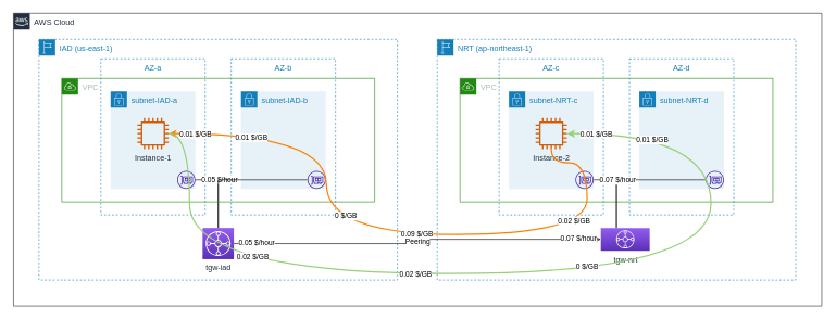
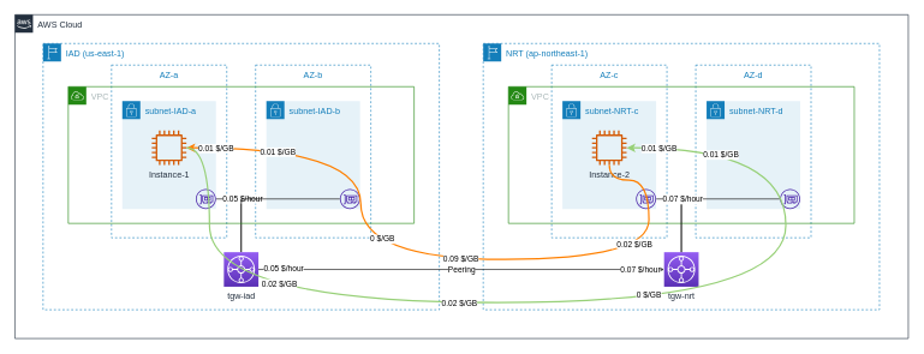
  <mxCell id="0" />
  <mxCell id="1" parent="0" />
  <mxCell id="2" value="" style="group" vertex="1" connectable="0" parent="1"><mxGeometry x="59" y="60" width="550" height="370" as="geometry" /></mxCell>
  <mxCell id="3" value="AZ-b" style="fillColor=none;strokeColor=#147EBA;dashed=1;verticalAlign=top;fontStyle=0;fontColor=#147EBA;" vertex="1" parent="2"><mxGeometry x="295" y="30" width="160" height="240" as="geometry" /></mxCell>
  <mxCell id="4" value="subnet-IAD-b" style="points=[[0,0],[0.25,0],[0.5,0],[0.75,0],[1,0],[1,0.25],[1,0.5],[1,0.75],[1,1],[0.75,1],[0.5,1],[0.25,1],[0,1],[0,0.75],[0,0.5],[0,0.25]];outlineConnect=0;gradientColor=none;html=1;whiteSpace=wrap;fontSize=12;fontStyle=0;container=1;pointerEvents=0;collapsible=0;recursiveResize=0;shape=mxgraph.aws4.group;grIcon=mxgraph.aws4.group_security_group;grStroke=0;strokeColor=#147EBA;fillColor=#E6F2F8;verticalAlign=top;align=left;spacingLeft=30;fontColor=#147EBA;dashed=0;" vertex="1" parent="2"><mxGeometry x="310" y="80" width="130" height="150" as="geometry" /></mxCell>
  <mxCell id="5" value="AZ-a" style="fillColor=none;strokeColor=#147EBA;dashed=1;verticalAlign=top;fontStyle=0;fontColor=#147EBA;" vertex="1" parent="2"><mxGeometry x="95" y="30" width="160" height="240" as="geometry" /></mxCell>
  <mxCell id="6" style="edgeStyle=orthogonalEdgeStyle;rounded=0;orthogonalLoop=1;jettySize=auto;html=1;endArrow=none;endFill=0;" edge="1" parent="2" source="9" target="12"><mxGeometry relative="1" as="geometry"><Array as="points"><mxPoint x="275" y="216" /></Array></mxGeometry></mxCell>
  <mxCell id="7" value="0.05 $/hour" style="edgeLabel;html=1;align=center;verticalAlign=middle;resizable=0;points=[];" vertex="1" connectable="0" parent="6"><mxGeometry x="0.45" y="1" relative="1" as="geometry"><mxPoint x="6" y="-2" as="offset" /></mxGeometry></mxCell>
  <mxCell id="8" style="edgeStyle=orthogonalEdgeStyle;rounded=0;orthogonalLoop=1;jettySize=auto;html=1;endArrow=none;endFill=0;" edge="1" parent="2" source="9" target="13"><mxGeometry relative="1" as="geometry"><Array as="points"><mxPoint x="275" y="216" /></Array></mxGeometry></mxCell>
  <mxCell id="9" value="tgw-iad" style="sketch=0;points=[[0,0,0],[0.25,0,0],[0.5,0,0],[0.75,0,0],[1,0,0],[0,1,0],[0.25,1,0],[0.5,1,0],[0.75,1,0],[1,1,0],[0,0.25,0],[0,0.5,0],[0,0.75,0],[1,0.25,0],[1,0.5,0],[1,0.75,0]];outlineConnect=0;fontColor=#232F3E;gradientColor=#945DF2;gradientDirection=north;fillColor=#5A30B5;strokeColor=#ffffff;dashed=0;verticalLabelPosition=bottom;verticalAlign=top;align=center;html=1;fontSize=12;fontStyle=0;aspect=fixed;shape=mxgraph.aws4.resourceIcon;resIcon=mxgraph.aws4.transit_gateway;" vertex="1" parent="2"><mxGeometry x="251" y="290" width="48" height="48" as="geometry" /></mxCell>
  <mxCell id="10" value="subnet-IAD-a" style="points=[[0,0],[0.25,0],[0.5,0],[0.75,0],[1,0],[1,0.25],[1,0.5],[1,0.75],[1,1],[0.75,1],[0.5,1],[0.25,1],[0,1],[0,0.75],[0,0.5],[0,0.25]];outlineConnect=0;gradientColor=none;html=1;whiteSpace=wrap;fontSize=12;fontStyle=0;container=1;pointerEvents=0;collapsible=0;recursiveResize=0;shape=mxgraph.aws4.group;grIcon=mxgraph.aws4.group_security_group;grStroke=0;strokeColor=#147EBA;fillColor=#E6F2F8;verticalAlign=top;align=left;spacingLeft=30;fontColor=#147EBA;dashed=0;" vertex="1" parent="2"><mxGeometry x="110" y="80" width="130" height="150" as="geometry" /></mxCell>
  <mxCell id="11" value="Instance-1" style="sketch=0;outlineConnect=0;fontColor=#232F3E;gradientColor=none;fillColor=#D45B07;strokeColor=none;dashed=0;verticalLabelPosition=bottom;verticalAlign=top;align=center;html=1;fontSize=12;fontStyle=0;aspect=fixed;pointerEvents=1;shape=mxgraph.aws4.instance2;" vertex="1" parent="2"><mxGeometry x="151" y="121" width="48" height="48" as="geometry" /></mxCell>
  <mxCell id="12" value="" style="sketch=0;outlineConnect=0;fontColor=#232F3E;gradientColor=none;fillColor=#4D27AA;strokeColor=none;dashed=0;verticalLabelPosition=bottom;verticalAlign=top;align=center;html=1;fontSize=12;fontStyle=0;aspect=fixed;pointerEvents=1;shape=mxgraph.aws4.elastic_network_interface;" vertex="1" parent="2"><mxGeometry x="212" y="202" width="28" height="28" as="geometry" /></mxCell>
  <mxCell id="13" value="" style="sketch=0;outlineConnect=0;fontColor=#232F3E;gradientColor=none;fillColor=#4D27AA;strokeColor=none;dashed=0;verticalLabelPosition=bottom;verticalAlign=top;align=center;html=1;fontSize=12;fontStyle=0;aspect=fixed;pointerEvents=1;shape=mxgraph.aws4.elastic_network_interface;" vertex="1" parent="2"><mxGeometry x="412" y="202" width="28" height="28" as="geometry" /></mxCell>
  <mxCell id="14" value="VPC" style="points=[[0,0],[0.25,0],[0.5,0],[0.75,0],[1,0],[1,0.25],[1,0.5],[1,0.75],[1,1],[0.75,1],[0.5,1],[0.25,1],[0,1],[0,0.75],[0,0.5],[0,0.25]];outlineConnect=0;gradientColor=none;html=1;whiteSpace=wrap;fontSize=12;fontStyle=0;container=1;pointerEvents=0;collapsible=0;recursiveResize=0;shape=mxgraph.aws4.group;grIcon=mxgraph.aws4.group_vpc;strokeColor=#248814;fillColor=none;verticalAlign=top;align=left;spacingLeft=30;fontColor=#AAB7B8;dashed=0;" vertex="1" parent="2"><mxGeometry x="35" y="60" width="480" height="190" as="geometry" /></mxCell>
  <mxCell id="15" value="IAD (us-east-1)" style="points=[[0,0],[0.25,0],[0.5,0],[0.75,0],[1,0],[1,0.25],[1,0.5],[1,0.75],[1,1],[0.75,1],[0.5,1],[0.25,1],[0,1],[0,0.75],[0,0.5],[0,0.25]];outlineConnect=0;gradientColor=none;html=1;whiteSpace=wrap;fontSize=12;fontStyle=0;container=1;pointerEvents=0;collapsible=0;recursiveResize=0;shape=mxgraph.aws4.group;grIcon=mxgraph.aws4.group_region;strokeColor=#147EBA;fillColor=none;verticalAlign=top;align=left;spacingLeft=30;fontColor=#147EBA;dashed=1;" vertex="1" parent="2"><mxGeometry width="550" height="370" as="geometry" /></mxCell>
  <mxCell id="16" value="" style="group" vertex="1" connectable="0" parent="1"><mxGeometry x="670" y="60" width="550" height="370" as="geometry" /></mxCell>
  <mxCell id="17" value="AZ-c" style="fillColor=none;strokeColor=#147EBA;dashed=1;verticalAlign=top;fontStyle=0;fontColor=#147EBA;" vertex="1" parent="16"><mxGeometry x="95" y="30" width="160" height="240" as="geometry" /></mxCell>
  <mxCell id="18" style="edgeStyle=orthogonalEdgeStyle;rounded=0;orthogonalLoop=1;jettySize=auto;html=1;endArrow=none;endFill=0;" edge="1" parent="16" source="19" target="22"><mxGeometry relative="1" as="geometry"><Array as="points"><mxPoint x="275" y="216" /></Array></mxGeometry></mxCell>
- <mxCell id="19" value="tgw-nrt" style="sketch=0;points=[[0,0,0],[0.25,0,0],[0.5,0,0],[0.75,0,0],[1,0,0],[0,1,0],[0.25,1,0],[0.5,1,0],[0.75,1,0],[1,1,0],[0,0.25,0],[0,0.5,0],[0,0.75,0],[1,0.25,0],[1,0.5,0],[1,0.75,0]];outlineConnect=0;fontColor=#232F3E;gradientColor=#945DF2;gradientDirection=north;fillColor=#5A30B5;strokeColor=#ffffff;dashed=0;verticalLabelPosition=bottom;verticalAlign=top;align=center;html=1;fontSize=12;fontStyle=0;aspect=fixed;shape=mxgraph.aws4.resourceIcon;resIcon=mxgraph.aws4.transit_gateway;" vertex="1" parent="16"><mxGeometry x="251" y="290" width="75" height="35" as="geometry" /></mxCell>
+ <mxCell id="19" value="tgw-nrt" style="sketch=0;points=[[0,0,0],[0.25,0,0],[0.5,0,0],[0.75,0,0],[1,0,0],[0,1,0],[0.25,1,0],[0.5,1,0],[0.75,1,0],[1,1,0],[0,0.25,0],[0,0.5,0],[0,0.75,0],[1,0.25,0],[1,0.5,0],[1,0.75,0]];outlineConnect=0;fontColor=#232F3E;gradientColor=#945DF2;gradientDirection=north;fillColor=#5A30B5;strokeColor=#ffffff;dashed=0;verticalLabelPosition=bottom;verticalAlign=top;align=center;html=1;fontSize=12;fontStyle=0;aspect=fixed;shape=mxgraph.aws4.resourceIcon;resIcon=mxgraph.aws4.transit_gateway;" vertex="1" parent="16"><mxGeometry x="251" y="290" width="48" height="48" as="geometry" /></mxCell>
  <mxCell id="20" value="subnet-NRT-c" style="points=[[0,0],[0.25,0],[0.5,0],[0.75,0],[1,0],[1,0.25],[1,0.5],[1,0.75],[1,1],[0.75,1],[0.5,1],[0.25,1],[0,1],[0,0.75],[0,0.5],[0,0.25]];outlineConnect=0;gradientColor=none;html=1;whiteSpace=wrap;fontSize=12;fontStyle=0;container=1;pointerEvents=0;collapsible=0;recursiveResize=0;shape=mxgraph.aws4.group;grIcon=mxgraph.aws4.group_security_group;grStroke=0;strokeColor=#147EBA;fillColor=#E6F2F8;verticalAlign=top;align=left;spacingLeft=30;fontColor=#147EBA;dashed=0;" vertex="1" parent="16"><mxGeometry x="110" y="80" width="130" height="150" as="geometry" /></mxCell>
  <mxCell id="21" value="Instance-2" style="sketch=0;outlineConnect=0;fontColor=#232F3E;gradientColor=none;fillColor=#D45B07;strokeColor=none;dashed=0;verticalLabelPosition=bottom;verticalAlign=top;align=center;html=1;fontSize=12;fontStyle=0;aspect=fixed;pointerEvents=1;shape=mxgraph.aws4.instance2;" vertex="1" parent="16"><mxGeometry x="151" y="121" width="48" height="48" as="geometry" /></mxCell>
  <mxCell id="22" value="" style="sketch=0;outlineConnect=0;fontColor=#232F3E;gradientColor=none;fillColor=#4D27AA;strokeColor=none;dashed=0;verticalLabelPosition=bottom;verticalAlign=top;align=center;html=1;fontSize=12;fontStyle=0;aspect=fixed;pointerEvents=1;shape=mxgraph.aws4.elastic_network_interface;" vertex="1" parent="16"><mxGeometry x="212" y="202" width="28" height="28" as="geometry" /></mxCell>
  <mxCell id="23" value="AZ-d" style="fillColor=none;strokeColor=#147EBA;dashed=1;verticalAlign=top;fontStyle=0;fontColor=#147EBA;" vertex="1" parent="16"><mxGeometry x="295" y="30" width="160" height="240" as="geometry" /></mxCell>
  <mxCell id="24" value="subnet-NRT-d" style="points=[[0,0],[0.25,0],[0.5,0],[0.75,0],[1,0],[1,0.25],[1,0.5],[1,0.75],[1,1],[0.75,1],[0.5,1],[0.25,1],[0,1],[0,0.75],[0,0.5],[0,0.25]];outlineConnect=0;gradientColor=none;html=1;whiteSpace=wrap;fontSize=12;fontStyle=0;container=1;pointerEvents=0;collapsible=0;recursiveResize=0;shape=mxgraph.aws4.group;grIcon=mxgraph.aws4.group_security_group;grStroke=0;strokeColor=#147EBA;fillColor=#E6F2F8;verticalAlign=top;align=left;spacingLeft=30;fontColor=#147EBA;dashed=0;" vertex="1" parent="16"><mxGeometry x="310" y="80" width="130" height="150" as="geometry" /></mxCell>
  <mxCell id="25" value="" style="sketch=0;outlineConnect=0;fontColor=#232F3E;gradientColor=none;fillColor=#4D27AA;strokeColor=none;dashed=0;verticalLabelPosition=bottom;verticalAlign=top;align=center;html=1;fontSize=12;fontStyle=0;aspect=fixed;pointerEvents=1;shape=mxgraph.aws4.elastic_network_interface;" vertex="1" parent="16"><mxGeometry x="412" y="202" width="28" height="28" as="geometry" /></mxCell>
  <mxCell id="26" value="VPC" style="points=[[0,0],[0.25,0],[0.5,0],[0.75,0],[1,0],[1,0.25],[1,0.5],[1,0.75],[1,1],[0.75,1],[0.5,1],[0.25,1],[0,1],[0,0.75],[0,0.5],[0,0.25]];outlineConnect=0;gradientColor=none;html=1;whiteSpace=wrap;fontSize=12;fontStyle=0;container=1;pointerEvents=0;collapsible=0;recursiveResize=0;shape=mxgraph.aws4.group;grIcon=mxgraph.aws4.group_vpc;strokeColor=#248814;fillColor=none;verticalAlign=top;align=left;spacingLeft=30;fontColor=#AAB7B8;dashed=0;" vertex="1" parent="16"><mxGeometry x="35" y="60" width="480" height="190" as="geometry" /></mxCell>
  <mxCell id="27" value="NRT (ap-northeast-1)" style="points=[[0,0],[0.25,0],[0.5,0],[0.75,0],[1,0],[1,0.25],[1,0.5],[1,0.75],[1,1],[0.75,1],[0.5,1],[0.25,1],[0,1],[0,0.75],[0,0.5],[0,0.25]];outlineConnect=0;gradientColor=none;html=1;whiteSpace=wrap;fontSize=12;fontStyle=0;container=1;pointerEvents=0;collapsible=0;recursiveResize=0;shape=mxgraph.aws4.group;grIcon=mxgraph.aws4.group_region;strokeColor=#147EBA;fillColor=none;verticalAlign=top;align=left;spacingLeft=30;fontColor=#147EBA;dashed=1;" vertex="1" parent="16"><mxGeometry width="550" height="370" as="geometry" /></mxCell>
  <mxCell id="28" style="edgeStyle=orthogonalEdgeStyle;rounded=0;orthogonalLoop=1;jettySize=auto;html=1;endArrow=none;endFill=0;" edge="1" parent="16" source="19" target="25"><mxGeometry relative="1" as="geometry"><Array as="points"><mxPoint x="275" y="216" /></Array></mxGeometry></mxCell>
  <mxCell id="29" value="0.07 $/hour" style="edgeLabel;html=1;align=center;verticalAlign=middle;resizable=0;points=[];" vertex="1" connectable="0" parent="28"><mxGeometry x="-0.289" relative="1" as="geometry"><mxPoint as="offset" /></mxGeometry></mxCell>
  <mxCell id="30" value="AWS Cloud" style="points=[[0,0],[0.25,0],[0.5,0],[0.75,0],[1,0],[1,0.25],[1,0.5],[1,0.75],[1,1],[0.75,1],[0.5,1],[0.25,1],[0,1],[0,0.75],[0,0.5],[0,0.25]];outlineConnect=0;gradientColor=none;html=1;whiteSpace=wrap;fontSize=12;fontStyle=0;container=1;pointerEvents=0;collapsible=0;recursiveResize=0;shape=mxgraph.aws4.group;grIcon=mxgraph.aws4.group_aws_cloud_alt;strokeColor=#232F3E;fillColor=none;verticalAlign=top;align=left;spacingLeft=30;fontColor=#232F3E;dashed=0;" vertex="1" parent="1"><mxGeometry x="20" y="20" width="1240" height="450" as="geometry" /></mxCell>
  <mxCell id="31" value="Peering" style="edgeStyle=orthogonalEdgeStyle;rounded=0;orthogonalLoop=1;jettySize=auto;html=1;entryX=0;entryY=0.5;entryDx=0;entryDy=0;entryPerimeter=0;endArrow=open;endFill=0;" edge="1" parent="1" source="9" target="19"><mxGeometry relative="1" as="geometry" /></mxCell>
  <mxCell id="32" value="0.05 $/hour" style="edgeLabel;html=1;align=center;verticalAlign=middle;resizable=0;points=[];" vertex="1" connectable="0" parent="31"><mxGeometry x="-0.911" y="2" relative="1" as="geometry"><mxPoint x="9" as="offset" /></mxGeometry></mxCell>
  <mxCell id="33" value="0.07 $/hour" style="edgeLabel;html=1;align=center;verticalAlign=middle;resizable=0;points=[];" vertex="1" connectable="0" parent="31"><mxGeometry x="0.893" y="1" relative="1" as="geometry"><mxPoint x="-4" as="offset" /></mxGeometry></mxCell>
  <mxCell id="34" style="edgeStyle=orthogonalEdgeStyle;rounded=0;orthogonalLoop=1;jettySize=auto;html=1;endArrow=classic;endFill=1;curved=1;strokeColor=#FF8000;strokeWidth=2;" edge="1" parent="1" source="21" target="11"><mxGeometry relative="1" as="geometry"><Array as="points"><mxPoint x="845" y="250" /><mxPoint x="900" y="250" /><mxPoint x="900" y="360" /><mxPoint x="500" y="360" /><mxPoint x="500" y="205" /></Array></mxGeometry></mxCell>
  <mxCell id="35" value="0.09 $/GB" style="edgeLabel;html=1;align=center;verticalAlign=middle;resizable=0;points=[];" vertex="1" connectable="0" parent="34"><mxGeometry x="-0.088" y="-2" relative="1" as="geometry"><mxPoint as="offset" /></mxGeometry></mxCell>
  <mxCell id="36" value="0 $/GB" style="edgeLabel;html=1;align=center;verticalAlign=middle;resizable=0;points=[];" vertex="1" connectable="0" parent="34"><mxGeometry x="0.251" y="-29" relative="1" as="geometry"><mxPoint as="offset" /></mxGeometry></mxCell>
  <mxCell id="37" value="0.01 $/GB" style="edgeLabel;html=1;align=center;verticalAlign=middle;resizable=0;points=[];" vertex="1" connectable="0" parent="34"><mxGeometry x="0.782" y="5" relative="1" as="geometry"><mxPoint x="19" as="offset" /></mxGeometry></mxCell>
  <mxCell id="38" value="0.01 $/GB" style="edgeLabel;html=1;align=center;verticalAlign=middle;resizable=0;points=[];" vertex="1" connectable="0" parent="34"><mxGeometry x="0.931" y="1" relative="1" as="geometry"><mxPoint x="6" y="-1" as="offset" /></mxGeometry></mxCell>
  <mxCell id="39" value="0.02 $/GB" style="edgeLabel;html=1;align=center;verticalAlign=middle;resizable=0;points=[];" vertex="1" connectable="0" parent="34"><mxGeometry x="-0.666" y="-21" relative="1" as="geometry"><mxPoint as="offset" /></mxGeometry></mxCell>
  <mxCell id="40" style="edgeStyle=orthogonalEdgeStyle;curved=1;rounded=0;orthogonalLoop=1;jettySize=auto;html=1;endArrow=classic;endFill=1;strokeColor=#97D077;strokeWidth=2;" edge="1" parent="1" source="11" target="21"><mxGeometry relative="1" as="geometry"><Array as="points"><mxPoint x="290" y="205" /><mxPoint x="290" y="420" /><mxPoint x="1090" y="420" /><mxPoint x="1090" y="205" /></Array></mxGeometry></mxCell>
  <mxCell id="41" value="0.02 $/GB" style="edgeLabel;html=1;align=center;verticalAlign=middle;resizable=0;points=[];" vertex="1" connectable="0" parent="40"><mxGeometry x="-0.2" relative="1" as="geometry"><mxPoint as="offset" /></mxGeometry></mxCell>
  <mxCell id="42" value="0 $/GB" style="edgeLabel;html=1;align=center;verticalAlign=middle;resizable=0;points=[];" vertex="1" connectable="0" parent="40"><mxGeometry x="0.155" y="11" relative="1" as="geometry"><mxPoint y="-1" as="offset" /></mxGeometry></mxCell>
  <mxCell id="43" value="0.02 $/GB" style="edgeLabel;html=1;align=center;verticalAlign=middle;resizable=0;points=[];" vertex="1" connectable="0" parent="40"><mxGeometry x="-0.564" y="27" relative="1" as="geometry"><mxPoint x="20" as="offset" /></mxGeometry></mxCell>
  <mxCell id="44" value="0.01 $/GB" style="edgeLabel;html=1;align=center;verticalAlign=middle;resizable=0;points=[];" vertex="1" connectable="0" parent="40"><mxGeometry x="0.825" y="13" relative="1" as="geometry"><mxPoint y="-4" as="offset" /></mxGeometry></mxCell>
  <mxCell id="45" value="0.01 $/GB" style="edgeLabel;html=1;align=center;verticalAlign=middle;resizable=0;points=[];" vertex="1" connectable="0" parent="40"><mxGeometry x="0.941" y="2" relative="1" as="geometry"><mxPoint y="-2" as="offset" /></mxGeometry></mxCell>
